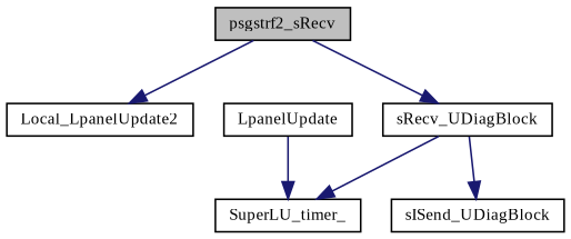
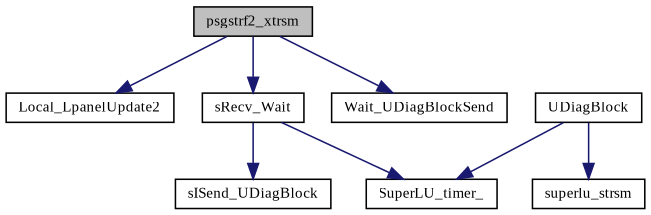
  digraph {
    fontname="Liberation Serif"
    rankdir=TB
    node [color=black fillcolor=white fontname="Liberation Serif" fontsize=10 shape=record style=filled]
    edge [color=midnightblue fontname="Liberation Serif" fontsize=10 labelfontname=Helvetica labelfontsize=10 style=solid]
-   n1 [fillcolor=grey75 fontcolor=black height=0.2 label=psgstrf2_sRecv width=0.4]
+   n1 [fillcolor=grey75 fontcolor=black height=0.2 label=psgstrf2_xtrsm width=0.4]
    n2 [height=0.2 label=Local_LpanelUpdate2 width=0.4]
-   n3 [height=0.2 label=sRecv_UDiagBlock width=0.4]
-   n5 [height=0.2 label=LpanelUpdate width=0.4]
+   n3 [height=0.2 label=sRecv_Wait width=0.4]
+   n4 [height=0.2 label=Wait_UDiagBlockSend width=0.4]
+   n5 [height=0.2 label=UDiagBlock width=0.4]
+   n6 [height=0.2 label=superlu_strsm width=0.4]
    n7 [height=0.2 label=SuperLU_timer_ width=0.4]
    n8 [height=0.2 label=sISend_UDiagBlock width=0.4]
    n1 -> n2
    n1 -> n3
+   n1 -> n4
    n3 -> n7
    n3 -> n8
+   n5 -> n6
    n5 -> n7
  }
